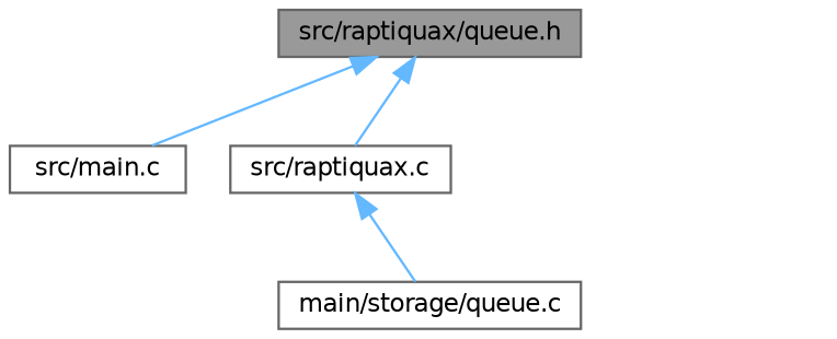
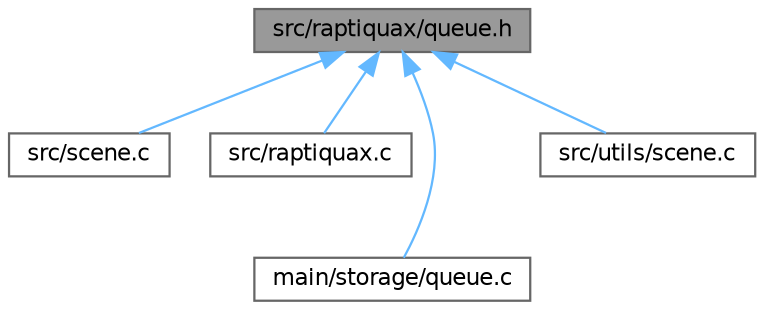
  digraph {
    node [color=grey40 fillcolor=white fontname=Helvetica fontsize=10 shape=box style=filled]
    edge [color=steelblue1 dir=back fontname=Helvetica fontsize=10 labelfontname=Helvetica labelfontsize=10 style=solid]
    n1 [color=gray40 fillcolor=grey60 fontcolor=black height=0.2 label="src/raptiquax/queue.h" width=0.4]
-   n2 [height=0.2 label="src/main.c" width=0.4]
+   n2 [height=0.2 label="src/scene.c" width=0.4]
    n3 [height=0.2 label="src/raptiquax.c" width=0.4]
    n4 [height=0.2 label="main/storage/queue.c" width=0.4]
+   n5 [height=0.2 label="src/utils/scene.c" width=0.4]
    n1 -> n2
    n1 -> n3
-   n3 -> n4
+   n1 -> n4
+   n1 -> n5
  }
